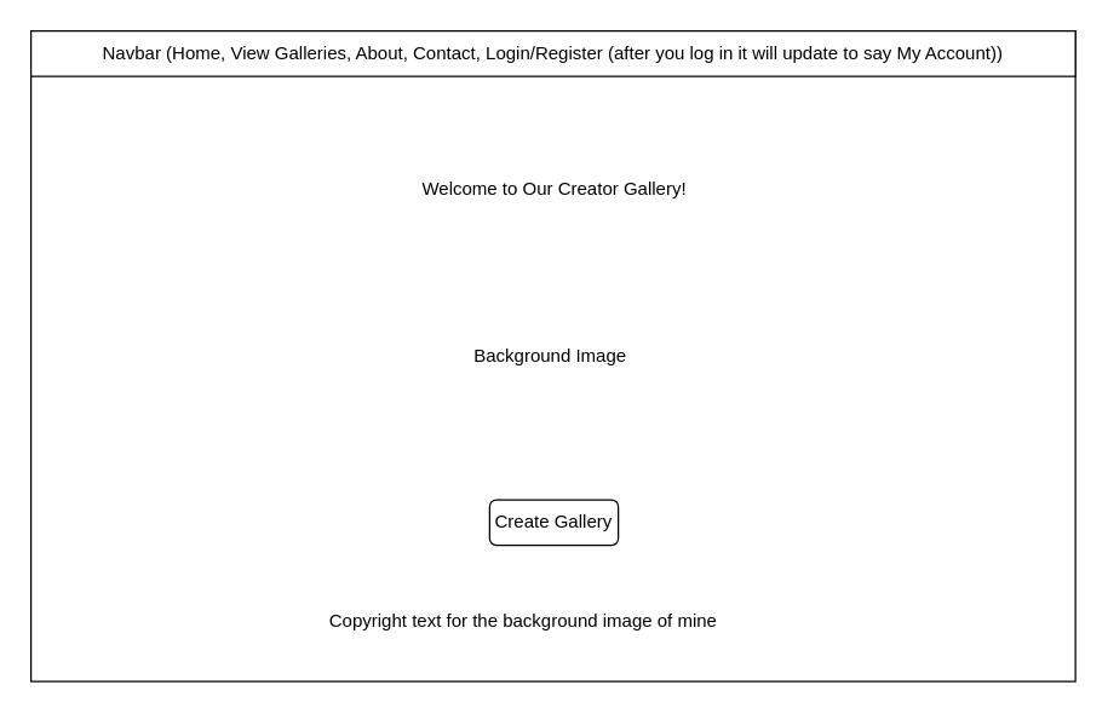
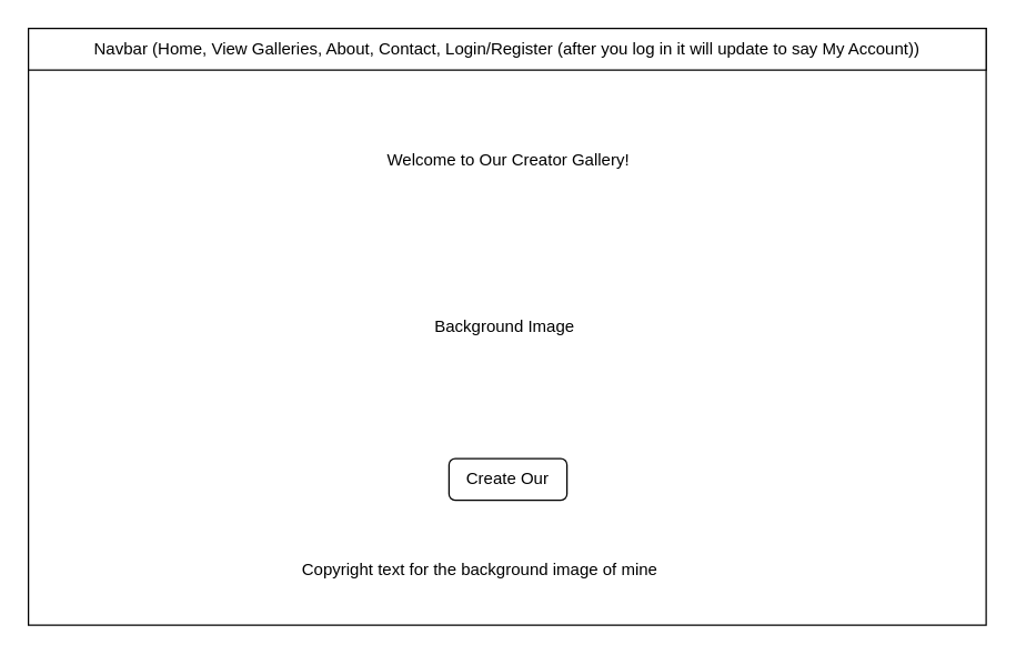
  <mxCell id="0" />
  <mxCell id="1" parent="0" />
  <mxCell id="2" value="Background Image&amp;nbsp;" style="rounded=0;whiteSpace=wrap;html=1;" vertex="1" parent="1"><mxGeometry x="20" y="20" width="690" height="430" as="geometry" /></mxCell>
  <mxCell id="3" value="Navbar (Home, View Galleries, About, Contact, Login/Register (after you log in it will update to say My Account))" style="rounded=0;whiteSpace=wrap;html=1;" vertex="1" parent="1"><mxGeometry x="20" y="20" width="690" height="30" as="geometry" /></mxCell>
  <mxCell id="4" value="Copyright text for the background image of mine" style="text;html=1;align=center;verticalAlign=middle;whiteSpace=wrap;rounded=0;" vertex="1" parent="1"><mxGeometry x="213" y="395" width="265" height="30" as="geometry" /></mxCell>
- <mxCell id="5" value="Welcome to Our Creator Gallery!" style="text;html=1;align=center;verticalAlign=middle;whiteSpace=wrap;rounded=0;" vertex="1" parent="1"><mxGeometry x="270.5" y="80" width="190" height="90" as="geometry" /></mxCell>
- <mxCell id="6" value="Create Gallery" style="rounded=1;whiteSpace=wrap;html=1;" vertex="1" parent="1"><mxGeometry x="323" y="330" width="85" height="30" as="geometry" /></mxCell>
+ <mxCell id="5" value="Welcome to Our Creator Gallery!" style="text;html=1;align=center;verticalAlign=middle;whiteSpace=wrap;rounded=0;" vertex="1" parent="1"><mxGeometry x="270.5" y="70" width="190" height="90" as="geometry" /></mxCell>
+ <mxCell id="6" value="Create Our" style="rounded=1;whiteSpace=wrap;html=1;" vertex="1" parent="1"><mxGeometry x="323" y="330" width="85" height="30" as="geometry" /></mxCell>
